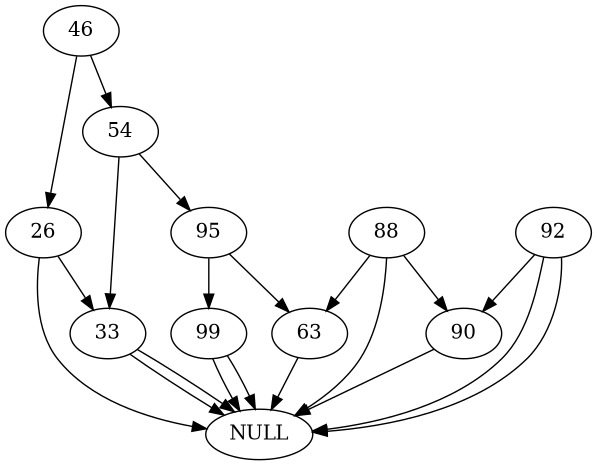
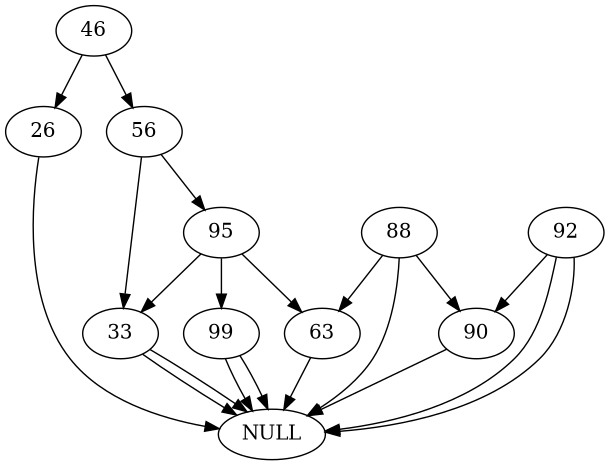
  digraph {
    46
    26
-   56 [label=54]
+   56
    NULL
    33
    95
    63
    99
    88
    90
    92
    46 -> 26
    46 -> 56
    26 -> NULL
-   26 -> 33
+   95 -> 33
    56 -> 33
    56 -> 95
    33 -> NULL
    33 -> NULL
    95 -> 63
    95 -> 99
    63 -> NULL
    99 -> NULL
    99 -> NULL
    88 -> NULL
    88 -> 63
    88 -> 90
    90 -> NULL
    92 -> NULL
    92 -> NULL
    92 -> 90
  }
